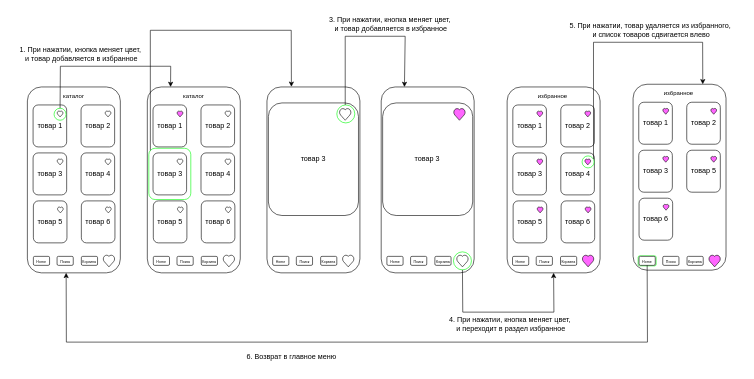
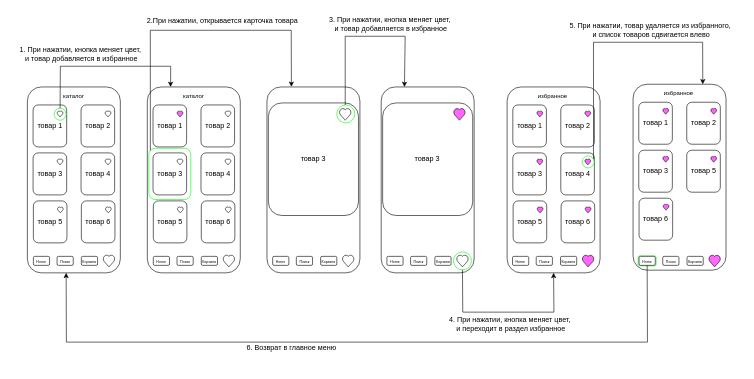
  <mxCell id="0" />
  <mxCell id="1" parent="0" />
  <mxCell id="2" value="&lt;font style=&quot;font-size: 10px;&quot;&gt;каталог&lt;/font&gt;" style="rounded=1;whiteSpace=wrap;html=1;verticalAlign=top;" parent="1" vertex="1"><mxGeometry x="45" y="144.5" width="155" height="310" as="geometry" /></mxCell>
  <mxCell id="3" value="товар 1" style="rounded=1;whiteSpace=wrap;html=1;" parent="1" vertex="1"><mxGeometry x="54.5" y="174.5" width="56" height="70" as="geometry" /></mxCell>
  <mxCell id="4" value="" style="ellipse;whiteSpace=wrap;html=1;aspect=fixed;strokeWidth=1;strokeColor=#00FA08;" parent="1" vertex="1"><mxGeometry x="89.5" y="180" width="20" height="20" as="geometry" /></mxCell>
  <mxCell id="5" value="&lt;span style=&quot;font-size: 10px;&quot;&gt;избранное&amp;nbsp;&lt;/span&gt;" style="rounded=1;whiteSpace=wrap;html=1;verticalAlign=top;" parent="1" vertex="1"><mxGeometry x="1055" y="140" width="155" height="310" as="geometry" /></mxCell>
  <mxCell id="6" value="" style="rounded=1;whiteSpace=wrap;html=1;strokeColor=#00FA08;" parent="1" vertex="1"><mxGeometry x="1063.5" y="426.13" width="30" height="16.75" as="geometry" /></mxCell>
  <mxCell id="7" value="" style="rounded=1;whiteSpace=wrap;html=1;verticalAlign=top;" parent="1" vertex="1"><mxGeometry x="635" y="144.5" width="155" height="310" as="geometry" /></mxCell>
  <mxCell id="8" value="" style="ellipse;whiteSpace=wrap;html=1;aspect=fixed;strokeWidth=1;strokeColor=#00FA08;" parent="1" vertex="1"><mxGeometry x="755.5" y="419.5" width="30" height="30" as="geometry" /></mxCell>
  <mxCell id="9" value="" style="rounded=1;whiteSpace=wrap;html=1;verticalAlign=top;" parent="1" vertex="1"><mxGeometry x="444.5" y="144.5" width="155" height="310" as="geometry" /></mxCell>
  <mxCell id="10" value="товар 3" style="rounded=1;whiteSpace=wrap;html=1;" parent="1" vertex="1"><mxGeometry x="446.9" y="171.13" width="150.2" height="187.75" as="geometry" /></mxCell>
  <mxCell id="11" value="" style="ellipse;whiteSpace=wrap;html=1;aspect=fixed;strokeWidth=1;strokeColor=#00FA08;" parent="1" vertex="1"><mxGeometry x="561" y="174.5" width="30" height="30" as="geometry" /></mxCell>
  <mxCell id="12" value="&lt;font style=&quot;font-size: 10px;&quot;&gt;каталог&lt;/font&gt;" style="rounded=1;whiteSpace=wrap;html=1;verticalAlign=top;" parent="1" vertex="1"><mxGeometry x="245" y="144.5" width="155" height="310" as="geometry" /></mxCell>
  <mxCell id="13" value="" style="rounded=1;whiteSpace=wrap;html=1;strokeColor=#00fa08;" parent="1" vertex="1"><mxGeometry x="247.5" y="246.75" width="70" height="85.5" as="geometry" /></mxCell>
  <mxCell id="14" value="&lt;span style=&quot;font-size: 10px;&quot;&gt;избранное&amp;nbsp;&lt;/span&gt;" style="rounded=1;whiteSpace=wrap;html=1;verticalAlign=top;" parent="1" vertex="1"><mxGeometry x="845" y="144.5" width="155" height="310" as="geometry" /></mxCell>
  <mxCell id="15" value="товар 4" style="rounded=1;whiteSpace=wrap;html=1;" parent="1" vertex="1"><mxGeometry x="934.5" y="254.5" width="56" height="70" as="geometry" /></mxCell>
  <mxCell id="16" value="" style="ellipse;whiteSpace=wrap;html=1;aspect=fixed;strokeWidth=1;strokeColor=#00FA08;" parent="1" vertex="1"><mxGeometry x="970" y="259.5" width="20" height="20" as="geometry" /></mxCell>
  <mxCell id="17" value="товар 4" style="rounded=1;whiteSpace=wrap;html=1;" parent="1" vertex="1"><mxGeometry x="134.5" y="254.5" width="56" height="70" as="geometry" /></mxCell>
  <mxCell id="18" value="" style="verticalLabelPosition=bottom;verticalAlign=top;html=1;shape=mxgraph.basic.heart" parent="1" vertex="1"><mxGeometry x="171" y="424.5" width="20" height="20" as="geometry" /></mxCell>
  <mxCell id="19" value="товар 5" style="rounded=1;whiteSpace=wrap;html=1;" parent="1" vertex="1"><mxGeometry x="55" y="334.5" width="56" height="70" as="geometry" /></mxCell>
  <mxCell id="20" value="товар 6" style="rounded=1;whiteSpace=wrap;html=1;" parent="1" vertex="1"><mxGeometry x="135" y="334.5" width="56" height="70" as="geometry" /></mxCell>
  <mxCell id="21" value="" style="verticalLabelPosition=bottom;verticalAlign=top;html=1;shape=mxgraph.basic.heart" parent="1" vertex="1"><mxGeometry x="175" y="344.5" width="10" height="10" as="geometry" /></mxCell>
  <mxCell id="22" value="" style="verticalLabelPosition=bottom;verticalAlign=top;html=1;shape=mxgraph.basic.heart" parent="1" vertex="1"><mxGeometry x="95" y="344.5" width="10" height="10" as="geometry" /></mxCell>
  <mxCell id="23" value="товар 3" style="rounded=1;whiteSpace=wrap;html=1;" parent="1" vertex="1"><mxGeometry x="54.5" y="254.5" width="56" height="70" as="geometry" /></mxCell>
  <mxCell id="24" value="" style="verticalLabelPosition=bottom;verticalAlign=top;html=1;shape=mxgraph.basic.heart" parent="1" vertex="1"><mxGeometry x="174.5" y="264.5" width="10" height="10" as="geometry" /></mxCell>
  <mxCell id="25" value="" style="verticalLabelPosition=bottom;verticalAlign=top;html=1;shape=mxgraph.basic.heart" parent="1" vertex="1"><mxGeometry x="94.5" y="264.5" width="10" height="10" as="geometry" /></mxCell>
  <mxCell id="26" value="товар 2" style="rounded=1;whiteSpace=wrap;html=1;" parent="1" vertex="1"><mxGeometry x="134.5" y="174.5" width="56" height="70" as="geometry" /></mxCell>
  <mxCell id="27" value="" style="verticalLabelPosition=bottom;verticalAlign=top;html=1;shape=mxgraph.basic.heart" parent="1" vertex="1"><mxGeometry x="174.5" y="184.5" width="10" height="10" as="geometry" /></mxCell>
  <mxCell id="28" value="" style="verticalLabelPosition=bottom;verticalAlign=top;html=1;shape=mxgraph.basic.heart" parent="1" vertex="1"><mxGeometry x="94.5" y="184.5" width="10" height="10" as="geometry" /></mxCell>
  <mxCell id="29" value="" style="verticalLabelPosition=bottom;verticalAlign=top;html=1;shape=mxgraph.basic.heart" parent="1" vertex="1"><mxGeometry x="565" y="180" width="20" height="20" as="geometry" /></mxCell>
  <mxCell id="30" value="товар 5" style="rounded=1;whiteSpace=wrap;html=1;" parent="1" vertex="1"><mxGeometry x="255" y="334.5" width="56" height="70" as="geometry" /></mxCell>
  <mxCell id="31" value="товар 6" style="rounded=1;whiteSpace=wrap;html=1;" parent="1" vertex="1"><mxGeometry x="335" y="334.5" width="56" height="70" as="geometry" /></mxCell>
  <mxCell id="32" value="" style="verticalLabelPosition=bottom;verticalAlign=top;html=1;shape=mxgraph.basic.heart" parent="1" vertex="1"><mxGeometry x="375" y="344.5" width="10" height="10" as="geometry" /></mxCell>
  <mxCell id="33" value="" style="verticalLabelPosition=bottom;verticalAlign=top;html=1;shape=mxgraph.basic.heart" parent="1" vertex="1"><mxGeometry x="295" y="344.5" width="10" height="10" as="geometry" /></mxCell>
  <mxCell id="34" value="товар 3" style="rounded=1;whiteSpace=wrap;html=1;" parent="1" vertex="1"><mxGeometry x="254.5" y="254.5" width="56" height="70" as="geometry" /></mxCell>
  <mxCell id="35" value="товар 4" style="rounded=1;whiteSpace=wrap;html=1;" parent="1" vertex="1"><mxGeometry x="334.5" y="254.5" width="56" height="70" as="geometry" /></mxCell>
  <mxCell id="36" value="" style="verticalLabelPosition=bottom;verticalAlign=top;html=1;shape=mxgraph.basic.heart;strokeColor=#000000;fillColor=#FFFFFF;" parent="1" vertex="1"><mxGeometry x="374.5" y="264.5" width="10" height="10" as="geometry" /></mxCell>
  <mxCell id="37" value="" style="verticalLabelPosition=bottom;verticalAlign=top;html=1;shape=mxgraph.basic.heart" parent="1" vertex="1"><mxGeometry x="294.5" y="264.5" width="10" height="10" as="geometry" /></mxCell>
  <mxCell id="38" value="товар 1" style="rounded=1;whiteSpace=wrap;html=1;" parent="1" vertex="1"><mxGeometry x="254.5" y="174.5" width="56" height="70" as="geometry" /></mxCell>
  <mxCell id="39" value="товар 2" style="rounded=1;whiteSpace=wrap;html=1;" parent="1" vertex="1"><mxGeometry x="334.5" y="174.5" width="56" height="70" as="geometry" /></mxCell>
  <mxCell id="40" value="" style="verticalLabelPosition=bottom;verticalAlign=top;html=1;shape=mxgraph.basic.heart" parent="1" vertex="1"><mxGeometry x="374.5" y="184.5" width="10" height="10" as="geometry" /></mxCell>
  <mxCell id="41" value="" style="verticalLabelPosition=bottom;verticalAlign=top;html=1;shape=mxgraph.basic.heart;fillColor=#FF66FF;" parent="1" vertex="1"><mxGeometry x="294.5" y="184.5" width="10" height="10" as="geometry" /></mxCell>
  <mxCell id="42" value="товар 5" style="rounded=1;whiteSpace=wrap;html=1;" parent="1" vertex="1"><mxGeometry x="855" y="334.5" width="56" height="70" as="geometry" /></mxCell>
  <mxCell id="43" value="товар 6" style="rounded=1;whiteSpace=wrap;html=1;" parent="1" vertex="1"><mxGeometry x="935" y="334.5" width="56" height="70" as="geometry" /></mxCell>
  <mxCell id="44" value="" style="verticalLabelPosition=bottom;verticalAlign=top;html=1;shape=mxgraph.basic.heart;fillColor=#FF66FF;" parent="1" vertex="1"><mxGeometry x="975" y="344.5" width="10" height="10" as="geometry" /></mxCell>
  <mxCell id="45" value="" style="verticalLabelPosition=bottom;verticalAlign=top;html=1;shape=mxgraph.basic.heart;fillColor=#FF66FF;" parent="1" vertex="1"><mxGeometry x="895" y="344.5" width="10" height="10" as="geometry" /></mxCell>
  <mxCell id="46" value="товар 3" style="rounded=1;whiteSpace=wrap;html=1;" parent="1" vertex="1"><mxGeometry x="854.5" y="254.5" width="56" height="70" as="geometry" /></mxCell>
  <mxCell id="47" value="" style="verticalLabelPosition=bottom;verticalAlign=top;html=1;shape=mxgraph.basic.heart;fillColor=#FF66FF;" parent="1" vertex="1"><mxGeometry x="974.5" y="264.5" width="10" height="10" as="geometry" /></mxCell>
  <mxCell id="48" value="" style="verticalLabelPosition=bottom;verticalAlign=top;html=1;shape=mxgraph.basic.heart;strokeColor=#000000;fillColor=#FF66FF;" parent="1" vertex="1"><mxGeometry x="894.5" y="264.5" width="10" height="10" as="geometry" /></mxCell>
  <mxCell id="49" value="товар 1" style="rounded=1;whiteSpace=wrap;html=1;" parent="1" vertex="1"><mxGeometry x="854.5" y="174.5" width="56" height="70" as="geometry" /></mxCell>
  <mxCell id="50" value="товар 2" style="rounded=1;whiteSpace=wrap;html=1;" parent="1" vertex="1"><mxGeometry x="934.5" y="174.5" width="56" height="70" as="geometry" /></mxCell>
  <mxCell id="51" value="" style="verticalLabelPosition=bottom;verticalAlign=top;html=1;shape=mxgraph.basic.heart;fillColor=#FF66FF;" parent="1" vertex="1"><mxGeometry x="974.5" y="184.5" width="10" height="10" as="geometry" /></mxCell>
  <mxCell id="52" value="" style="verticalLabelPosition=bottom;verticalAlign=top;html=1;shape=mxgraph.basic.heart;fillColor=#FF66FF;" parent="1" vertex="1"><mxGeometry x="894.5" y="184.5" width="10" height="10" as="geometry" /></mxCell>
  <mxCell id="53" value="товар 5" style="rounded=1;whiteSpace=wrap;html=1;" parent="1" vertex="1"><mxGeometry x="1144.5" y="250" width="56" height="70" as="geometry" /></mxCell>
  <mxCell id="54" value="товар 6" style="rounded=1;whiteSpace=wrap;html=1;" parent="1" vertex="1"><mxGeometry x="1065" y="330" width="56" height="70" as="geometry" /></mxCell>
  <mxCell id="55" value="" style="verticalLabelPosition=bottom;verticalAlign=top;html=1;shape=mxgraph.basic.heart;fillColor=#FF66FF;" parent="1" vertex="1"><mxGeometry x="1105" y="340" width="10" height="10" as="geometry" /></mxCell>
  <mxCell id="56" value="товар 3" style="rounded=1;whiteSpace=wrap;html=1;" parent="1" vertex="1"><mxGeometry x="1064.5" y="250" width="56" height="70" as="geometry" /></mxCell>
  <mxCell id="57" value="" style="verticalLabelPosition=bottom;verticalAlign=top;html=1;shape=mxgraph.basic.heart;fillColor=#FF66FF;" parent="1" vertex="1"><mxGeometry x="1184.5" y="260" width="10" height="10" as="geometry" /></mxCell>
  <mxCell id="58" value="" style="verticalLabelPosition=bottom;verticalAlign=top;html=1;shape=mxgraph.basic.heart;fillColor=#FF66FF;" parent="1" vertex="1"><mxGeometry x="1104.5" y="260" width="10" height="10" as="geometry" /></mxCell>
  <mxCell id="59" value="товар 1" style="rounded=1;whiteSpace=wrap;html=1;" parent="1" vertex="1"><mxGeometry x="1064.5" y="170" width="56" height="70" as="geometry" /></mxCell>
  <mxCell id="60" value="товар 2" style="rounded=1;whiteSpace=wrap;html=1;" parent="1" vertex="1"><mxGeometry x="1144.5" y="170" width="56" height="70" as="geometry" /></mxCell>
  <mxCell id="61" value="" style="verticalLabelPosition=bottom;verticalAlign=top;html=1;shape=mxgraph.basic.heart;fillColor=#FF66FF;" parent="1" vertex="1"><mxGeometry x="1184.5" y="180" width="10" height="10" as="geometry" /></mxCell>
  <mxCell id="62" value="" style="verticalLabelPosition=bottom;verticalAlign=top;html=1;shape=mxgraph.basic.heart;fillColor=#FF66FF;" parent="1" vertex="1"><mxGeometry x="1104.5" y="180" width="10" height="10" as="geometry" /></mxCell>
  <mxCell id="63" value="&lt;span style=&quot;font-size: 6px;&quot;&gt;Корзина&lt;/span&gt;" style="rounded=1;whiteSpace=wrap;html=1;verticalAlign=middle;" parent="1" vertex="1"><mxGeometry x="135" y="427" width="27" height="15" as="geometry" /></mxCell>
  <mxCell id="64" value="&lt;span style=&quot;font-size: 6px;&quot;&gt;Поиск&lt;/span&gt;" style="rounded=1;whiteSpace=wrap;html=1;verticalAlign=middle;" parent="1" vertex="1"><mxGeometry x="94.5" y="427" width="27" height="15" as="geometry" /></mxCell>
  <mxCell id="65" value="&lt;span style=&quot;font-size: 6px;&quot;&gt;Home&lt;/span&gt;" style="rounded=1;whiteSpace=wrap;html=1;verticalAlign=middle;" parent="1" vertex="1"><mxGeometry x="55" y="427" width="27" height="15" as="geometry" /></mxCell>
  <mxCell id="66" value="товар 3" style="rounded=1;whiteSpace=wrap;html=1;" parent="1" vertex="1"><mxGeometry x="637.4" y="171.13" width="150.2" height="187.75" as="geometry" /></mxCell>
  <mxCell id="67" value="" style="verticalLabelPosition=bottom;verticalAlign=top;html=1;shape=mxgraph.basic.heart;fillColor=#FF66FF;" parent="1" vertex="1"><mxGeometry x="755.5" y="180" width="20" height="20" as="geometry" /></mxCell>
  <mxCell id="68" value="" style="verticalLabelPosition=bottom;verticalAlign=top;html=1;shape=mxgraph.basic.heart" parent="1" vertex="1"><mxGeometry x="371" y="424.5" width="20" height="20" as="geometry" /></mxCell>
  <mxCell id="69" value="&lt;span style=&quot;font-size: 6px;&quot;&gt;Корзина&lt;/span&gt;" style="rounded=1;whiteSpace=wrap;html=1;verticalAlign=middle;" parent="1" vertex="1"><mxGeometry x="335" y="427" width="27" height="15" as="geometry" /></mxCell>
  <mxCell id="70" value="&lt;span style=&quot;font-size: 6px;&quot;&gt;Поиск&lt;/span&gt;" style="rounded=1;whiteSpace=wrap;html=1;verticalAlign=middle;" parent="1" vertex="1"><mxGeometry x="294.5" y="427" width="27" height="15" as="geometry" /></mxCell>
  <mxCell id="71" value="&lt;span style=&quot;font-size: 6px;&quot;&gt;Home&lt;/span&gt;" style="rounded=1;whiteSpace=wrap;html=1;verticalAlign=middle;" parent="1" vertex="1"><mxGeometry x="255" y="427" width="27" height="15" as="geometry" /></mxCell>
  <mxCell id="72" value="" style="verticalLabelPosition=bottom;verticalAlign=top;html=1;shape=mxgraph.basic.heart" parent="1" vertex="1"><mxGeometry x="570" y="424.5" width="20" height="20" as="geometry" /></mxCell>
  <mxCell id="73" value="&lt;span style=&quot;font-size: 6px;&quot;&gt;Корзина&lt;/span&gt;" style="rounded=1;whiteSpace=wrap;html=1;verticalAlign=middle;" parent="1" vertex="1"><mxGeometry x="534" y="427" width="27" height="15" as="geometry" /></mxCell>
  <mxCell id="74" value="&lt;span style=&quot;font-size: 6px;&quot;&gt;Поиск&lt;/span&gt;" style="rounded=1;whiteSpace=wrap;html=1;verticalAlign=middle;" parent="1" vertex="1"><mxGeometry x="493.5" y="427" width="27" height="15" as="geometry" /></mxCell>
  <mxCell id="75" value="&lt;span style=&quot;font-size: 6px;&quot;&gt;Home&lt;/span&gt;" style="rounded=1;whiteSpace=wrap;html=1;verticalAlign=middle;" parent="1" vertex="1"><mxGeometry x="454" y="427" width="27" height="15" as="geometry" /></mxCell>
  <mxCell id="76" value="" style="verticalLabelPosition=bottom;verticalAlign=top;html=1;shape=mxgraph.basic.heart" parent="1" vertex="1"><mxGeometry x="760.5" y="424.5" width="20" height="20" as="geometry" /></mxCell>
  <mxCell id="77" value="&lt;span style=&quot;font-size: 6px;&quot;&gt;Корзина&lt;/span&gt;" style="rounded=1;whiteSpace=wrap;html=1;verticalAlign=middle;" parent="1" vertex="1"><mxGeometry x="724.5" y="427" width="27" height="15" as="geometry" /></mxCell>
  <mxCell id="78" value="&lt;span style=&quot;font-size: 6px;&quot;&gt;Поиск&lt;/span&gt;" style="rounded=1;whiteSpace=wrap;html=1;verticalAlign=middle;" parent="1" vertex="1"><mxGeometry x="684" y="427" width="27" height="15" as="geometry" /></mxCell>
  <mxCell id="79" value="&lt;span style=&quot;font-size: 6px;&quot;&gt;Home&lt;/span&gt;" style="rounded=1;whiteSpace=wrap;html=1;verticalAlign=middle;" parent="1" vertex="1"><mxGeometry x="644.5" y="427" width="27" height="15" as="geometry" /></mxCell>
  <mxCell id="80" value="" style="verticalLabelPosition=bottom;verticalAlign=top;html=1;shape=mxgraph.basic.heart;fillColor=#FF66FF;" parent="1" vertex="1"><mxGeometry x="970" y="424.5" width="20" height="20" as="geometry" /></mxCell>
  <mxCell id="81" value="&lt;span style=&quot;font-size: 6px;&quot;&gt;Корзина&lt;/span&gt;" style="rounded=1;whiteSpace=wrap;html=1;verticalAlign=middle;" parent="1" vertex="1"><mxGeometry x="934" y="427" width="27" height="15" as="geometry" /></mxCell>
  <mxCell id="82" value="&lt;span style=&quot;font-size: 6px;&quot;&gt;Поиск&lt;/span&gt;" style="rounded=1;whiteSpace=wrap;html=1;verticalAlign=middle;" parent="1" vertex="1"><mxGeometry x="893.5" y="427" width="27" height="15" as="geometry" /></mxCell>
  <mxCell id="83" value="&lt;span style=&quot;font-size: 6px;&quot;&gt;Home&lt;/span&gt;" style="rounded=1;whiteSpace=wrap;html=1;verticalAlign=middle;" parent="1" vertex="1"><mxGeometry x="854" y="427" width="27" height="15" as="geometry" /></mxCell>
  <mxCell id="84" value="" style="verticalLabelPosition=bottom;verticalAlign=top;html=1;shape=mxgraph.basic.heart;fillColor=#FF66FF;" parent="1" vertex="1"><mxGeometry x="1181" y="424.5" width="20" height="20" as="geometry" /></mxCell>
  <mxCell id="85" value="&lt;span style=&quot;font-size: 6px;&quot;&gt;Корзина&lt;/span&gt;" style="rounded=1;whiteSpace=wrap;html=1;verticalAlign=middle;" parent="1" vertex="1"><mxGeometry x="1145" y="427" width="27" height="15" as="geometry" /></mxCell>
  <mxCell id="86" value="&lt;span style=&quot;font-size: 6px;&quot;&gt;Поиск&lt;/span&gt;" style="rounded=1;whiteSpace=wrap;html=1;verticalAlign=middle;" parent="1" vertex="1"><mxGeometry x="1104.5" y="427" width="27" height="15" as="geometry" /></mxCell>
  <mxCell id="87" value="&lt;span style=&quot;font-size: 6px;&quot;&gt;Home&lt;/span&gt;" style="rounded=1;whiteSpace=wrap;html=1;verticalAlign=middle;" parent="1" vertex="1"><mxGeometry x="1065" y="427" width="27" height="15" as="geometry" /></mxCell>
  <mxCell id="88" value="" style="endArrow=classic;html=1;rounded=0;exitX=0.037;exitY=0.042;exitDx=0;exitDy=0;exitPerimeter=0;entryX=0.263;entryY=-0.001;entryDx=0;entryDy=0;entryPerimeter=0;" parent="1" source="13" target="9" edge="1"><mxGeometry width="50" height="50" relative="1" as="geometry"><mxPoint x="254" y="250" as="sourcePoint" /><mxPoint x="575" y="50" as="targetPoint" /><Array as="points"><mxPoint x="250" y="50" /><mxPoint x="485" y="50" /></Array></mxGeometry></mxCell>
  <mxCell id="89" value="" style="endArrow=classic;html=1;rounded=0;exitX=0.467;exitY=0.003;exitDx=0;exitDy=0;exitPerimeter=0;entryX=0.25;entryY=0;entryDx=0;entryDy=0;" parent="1" source="11" target="7" edge="1"><mxGeometry width="50" height="50" relative="1" as="geometry"><mxPoint x="575" y="174.5" as="sourcePoint" /><mxPoint x="575" y="50" as="targetPoint" /><Array as="points"><mxPoint x="575" y="60" /><mxPoint x="675" y="60" /></Array></mxGeometry></mxCell>
  <mxCell id="90" value="" style="endArrow=classic;html=1;rounded=0;exitX=0.5;exitY=1;exitDx=0;exitDy=0;entryX=0.5;entryY=1;entryDx=0;entryDy=0;" parent="1" source="8" target="14" edge="1"><mxGeometry width="50" height="50" relative="1" as="geometry"><mxPoint x="760.5" y="570" as="sourcePoint" /><mxPoint x="935" y="520" as="targetPoint" /><Array as="points"><mxPoint x="771" y="520" /><mxPoint x="923" y="520" /></Array></mxGeometry></mxCell>
- <mxCell id="91" value="&lt;font style=&quot;font-size: 12px;&quot;&gt;6. Возврат в главное меню&lt;/font&gt;" style="text;html=1;align=center;verticalAlign=middle;resizable=0;points=[];autosize=1;strokeColor=none;fillColor=none;" parent="1" vertex="1"><mxGeometry x="400" y="580" width="170" height="30" as="geometry" /></mxCell>
+ <mxCell id="91" value="&lt;font style=&quot;font-size: 12px;&quot;&gt;6. Возврат в главное меню&lt;/font&gt;" style="text;html=1;align=center;verticalAlign=middle;resizable=0;points=[];autosize=1;strokeColor=none;fillColor=none;" parent="1" vertex="1"><mxGeometry x="400" y="565" width="170" height="30" as="geometry" /></mxCell>
  <mxCell id="92" value="" style="endArrow=classic;html=1;rounded=0;exitX=0.5;exitY=0;exitDx=0;exitDy=0;entryX=0.25;entryY=0;entryDx=0;entryDy=0;" parent="1" source="4" target="12" edge="1"><mxGeometry width="50" height="50" relative="1" as="geometry"><mxPoint x="84.5" y="110" as="sourcePoint" /><mxPoint x="134.5" y="60" as="targetPoint" /><Array as="points"><mxPoint x="100" y="110" /><mxPoint x="284" y="110" /></Array></mxGeometry></mxCell>
  <mxCell id="93" value="&lt;div&gt;1. При нажатии, кнопка меняет цвет,&amp;nbsp;&lt;/div&gt;&lt;div&gt;и товар добавляется в избранное&lt;/div&gt;" style="text;html=1;align=center;verticalAlign=middle;resizable=0;points=[];autosize=1;strokeColor=none;fillColor=none;" parent="1" vertex="1"><mxGeometry x="20" y="70" width="230" height="40" as="geometry" /></mxCell>
+ <mxCell id="94" value="2.При нажатии, открывается карточка товара" style="text;html=1;align=center;verticalAlign=middle;resizable=0;points=[];autosize=1;strokeColor=none;fillColor=none;" parent="1" vertex="1"><mxGeometry x="230" y="20" width="280" height="30" as="geometry" /></mxCell>
  <mxCell id="95" value="&lt;div&gt;3. При нажатии, кнопка меняет цвет,&amp;nbsp;&lt;/div&gt;&lt;div&gt;и товар добавляется в избранное&lt;/div&gt;" style="text;html=1;align=center;verticalAlign=middle;resizable=0;points=[];autosize=1;strokeColor=none;fillColor=none;" parent="1" vertex="1"><mxGeometry x="535.5" y="20" width="230" height="40" as="geometry" /></mxCell>
  <mxCell id="96" value="&lt;div&gt;4. При нажатии, кнопка меняет цвет,&amp;nbsp;&lt;/div&gt;&lt;div&gt;и переходит в раздел избранное&lt;/div&gt;" style="text;html=1;align=center;verticalAlign=middle;resizable=0;points=[];autosize=1;strokeColor=none;fillColor=none;" parent="1" vertex="1"><mxGeometry x="736" y="520" width="230" height="40" as="geometry" /></mxCell>
  <mxCell id="97" value="" style="endArrow=classic;html=1;rounded=0;exitX=0.952;exitY=0.267;exitDx=0;exitDy=0;exitPerimeter=0;entryX=0.75;entryY=0;entryDx=0;entryDy=0;" parent="1" source="16" target="5" edge="1"><mxGeometry width="50" height="50" relative="1" as="geometry"><mxPoint x="990" y="264.5" as="sourcePoint" /><mxPoint x="1165" y="70" as="targetPoint" /><Array as="points"><mxPoint x="989" y="70" /><mxPoint x="1171" y="70" /></Array></mxGeometry></mxCell>
  <mxCell id="98" value="&lt;div&gt;5. При нажатии, товар удаляется из избранного,&amp;nbsp;&lt;/div&gt;&lt;div&gt;и список товаров сдвигается влево&lt;/div&gt;" style="text;html=1;align=center;verticalAlign=middle;resizable=0;points=[];autosize=1;strokeColor=none;fillColor=none;" parent="1" vertex="1"><mxGeometry x="935" y="30" width="300" height="40" as="geometry" /></mxCell>
  <mxCell id="99" value="" style="endArrow=classic;html=1;rounded=0;exitX=0.5;exitY=1;exitDx=0;exitDy=0;entryX=0.417;entryY=1;entryDx=0;entryDy=0;entryPerimeter=0;" parent="1" source="87" target="2" edge="1"><mxGeometry width="50" height="50" relative="1" as="geometry"><mxPoint x="1063.5" y="565" as="sourcePoint" /><mxPoint x="105" y="460" as="targetPoint" /><Array as="points"><mxPoint x="1079" y="570" /><mxPoint x="110" y="570" /></Array></mxGeometry></mxCell>
